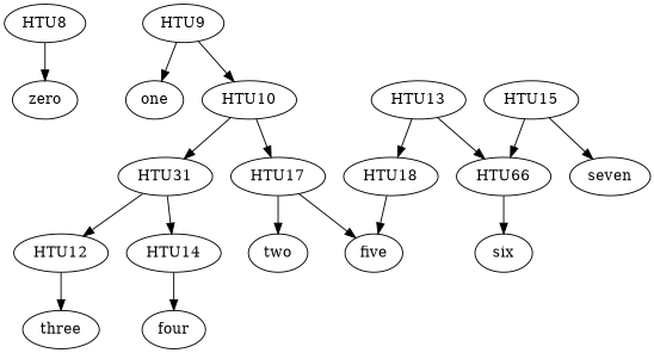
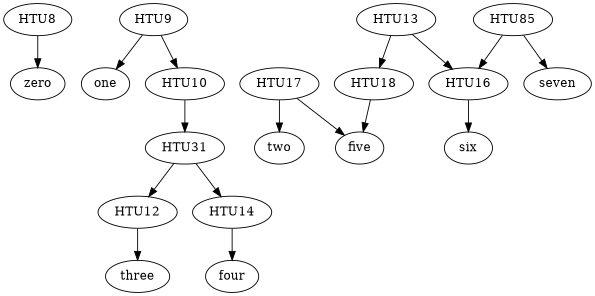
  digraph {
    n1 [label=zero]
    n2 [label=one]
    n3 [label=two]
    n4 [label=three]
    n5 [label=four]
    n6 [label=five]
    n7 [label=six]
    n8 [label=seven]
    n9 [label=HTU8]
    n10 [label=HTU9]
    n11 [label=HTU10]
    n12 [label=HTU31]
    n13 [label=HTU17]
    n14 [label=HTU12]
    n15 [label=HTU14]
    n16 [label=HTU13]
-   n17 [label=HTU66]
+   n17 [label=HTU16]
    n18 [label=HTU18]
-   n19 [label=HTU15]
+   n19 [label=HTU85]
    n9 -> n1
    n10 -> n2
    n10 -> n11
    n11 -> n12
-   n11 -> n13
    n12 -> n14
    n12 -> n15
    n13 -> n3
    n13 -> n6
    n14 -> n4
    n15 -> n5
    n16 -> n17
    n16 -> n18
    n17 -> n7
    n18 -> n6
    n19 -> n8
    n19 -> n17
  }
